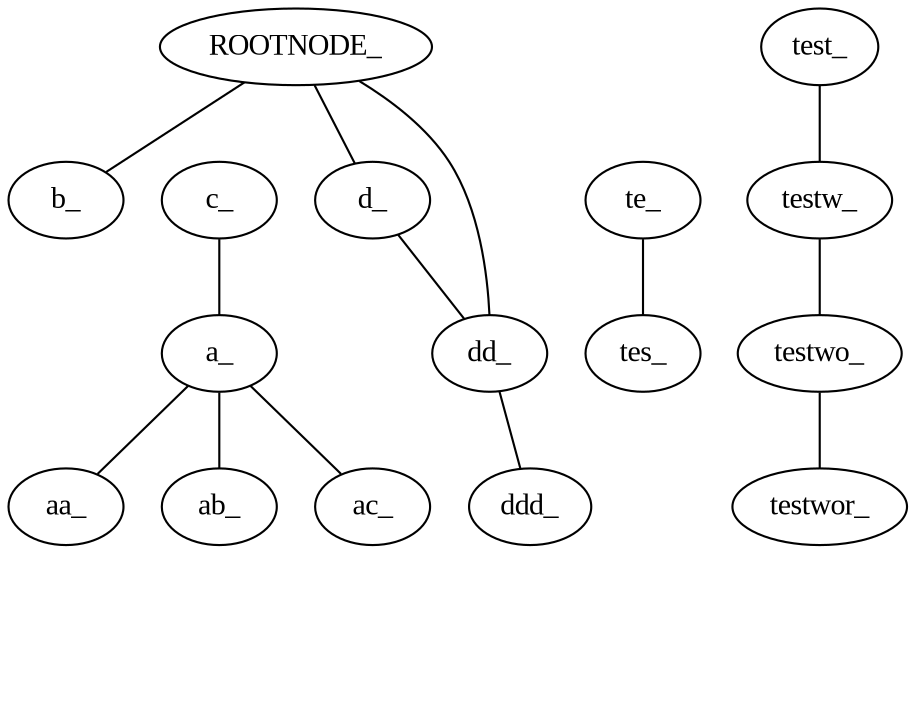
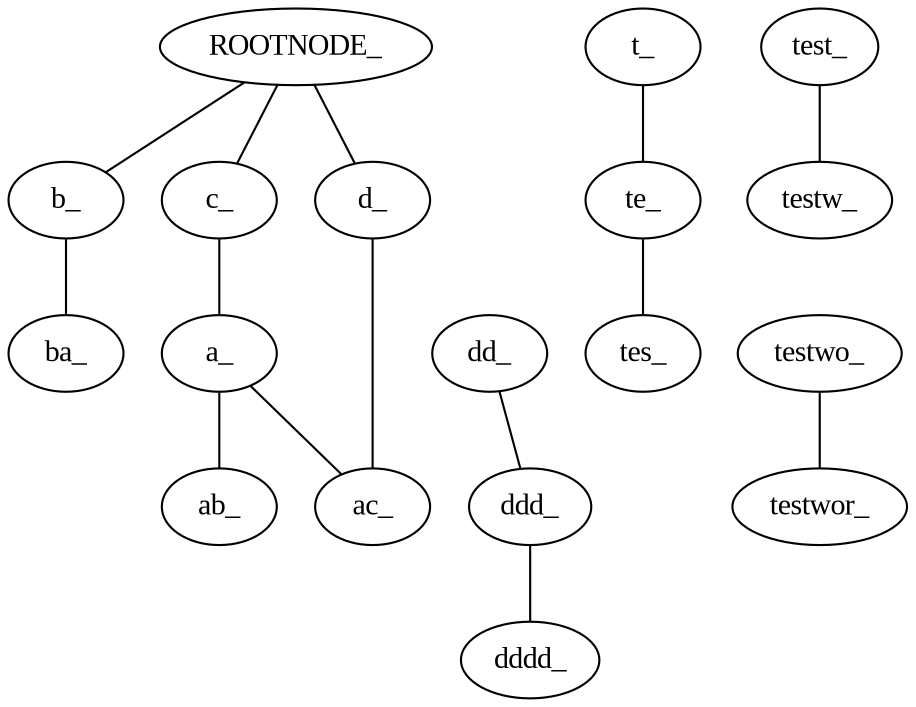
  graph {
    fontname="Liberation Serif"
    node [fontname="Liberation Serif"]
    edge [fontname="Liberation Serif"]
    ROOTNODE_
    b_
    c_
    d_
    a_
-   aa_
    ab_
    ac_
+   ba_
    dd_
+   t_
    te_
    ddd_
    tes_
+   dddd_
    test_
    testw_
    testwo_
    testwor_
    ROOTNODE_ -- b_
-   ROOTNODE_ -- dd_
+   ROOTNODE_ -- c_
    ROOTNODE_ -- d_
+   b_ -- ba_
    c_ -- a_
-   d_ -- dd_
-   a_ -- aa_
+   d_ -- ac_
    a_ -- ab_
    a_ -- ac_
    dd_ -- ddd_
+   t_ -- te_
    te_ -- tes_
+   ddd_ -- dddd_
    test_ -- testw_
-   testw_ -- testwo_
    testwo_ -- testwor_
  }
